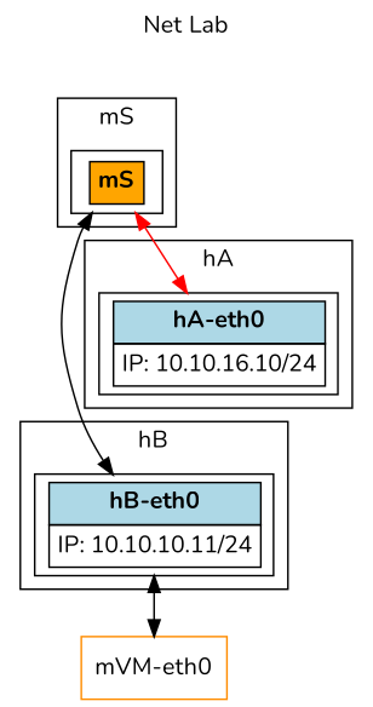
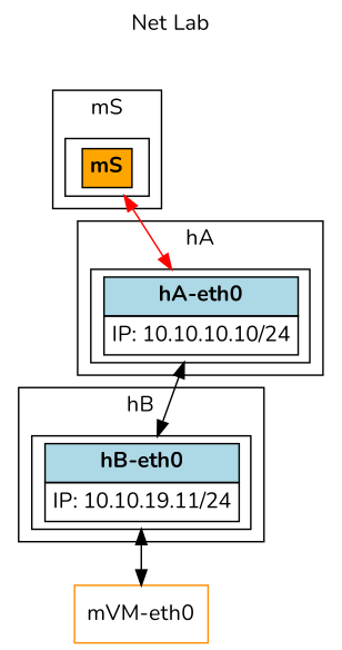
  digraph {
    fontname=Nunito
    label="Net Lab"
    labelloc=top
    node [fontname=Nunito shape=record]
    edge [color=black dir=both fontname=Nunito]
-   n1 [label=<             <table border="0" cellborder="1" cellspacing="0" cellpadding="4">                 <tr><td bgcolor="lightblue"><b>hB-eth0</b></td></tr>                 <tr><td align="left">IP: 10.10.10.11/24</td></tr>             </table>         >]
-   n2 [label=<             <table border="0" cellborder="1" cellspacing="0" cellpadding="4">                 <tr><td bgcolor="lightblue"><b>hA-eth0</b></td></tr>                 <tr><td align="left">IP: 10.10.16.10/24</td></tr>             </table>         >]
+   n1 [label=<             <table border="0" cellborder="1" cellspacing="0" cellpadding="4">                 <tr><td bgcolor="lightblue"><b>hB-eth0</b></td></tr>                 <tr><td align="left">IP: 10.10.19.11/24</td></tr>             </table>         >]
+   n2 [label=<             <table border="0" cellborder="1" cellspacing="0" cellpadding="4">                 <tr><td bgcolor="lightblue"><b>hA-eth0</b></td></tr>                 <tr><td align="left">IP: 10.10.10.10/24</td></tr>             </table>         >]
    n3 [label=<             <table border="0" cellborder="1" cellspacing="0" cellpadding="4">                 <tr><td bgcolor="orange"><b>mS</b></td></tr>             </table>         >]
    "mVM-eth0" [color=darkorange]
    subgraph cluster_1 {
      label=hB
      n1
    }
    subgraph cluster_2 {
      label=hA
      n2
    }
    subgraph cluster_3 {
      label=mS
      n3
    }
    n1 -> "mVM-eth0"
-   n3 -> n1
+   n2 -> n1
    n3 -> n2 [color=red]
  }
